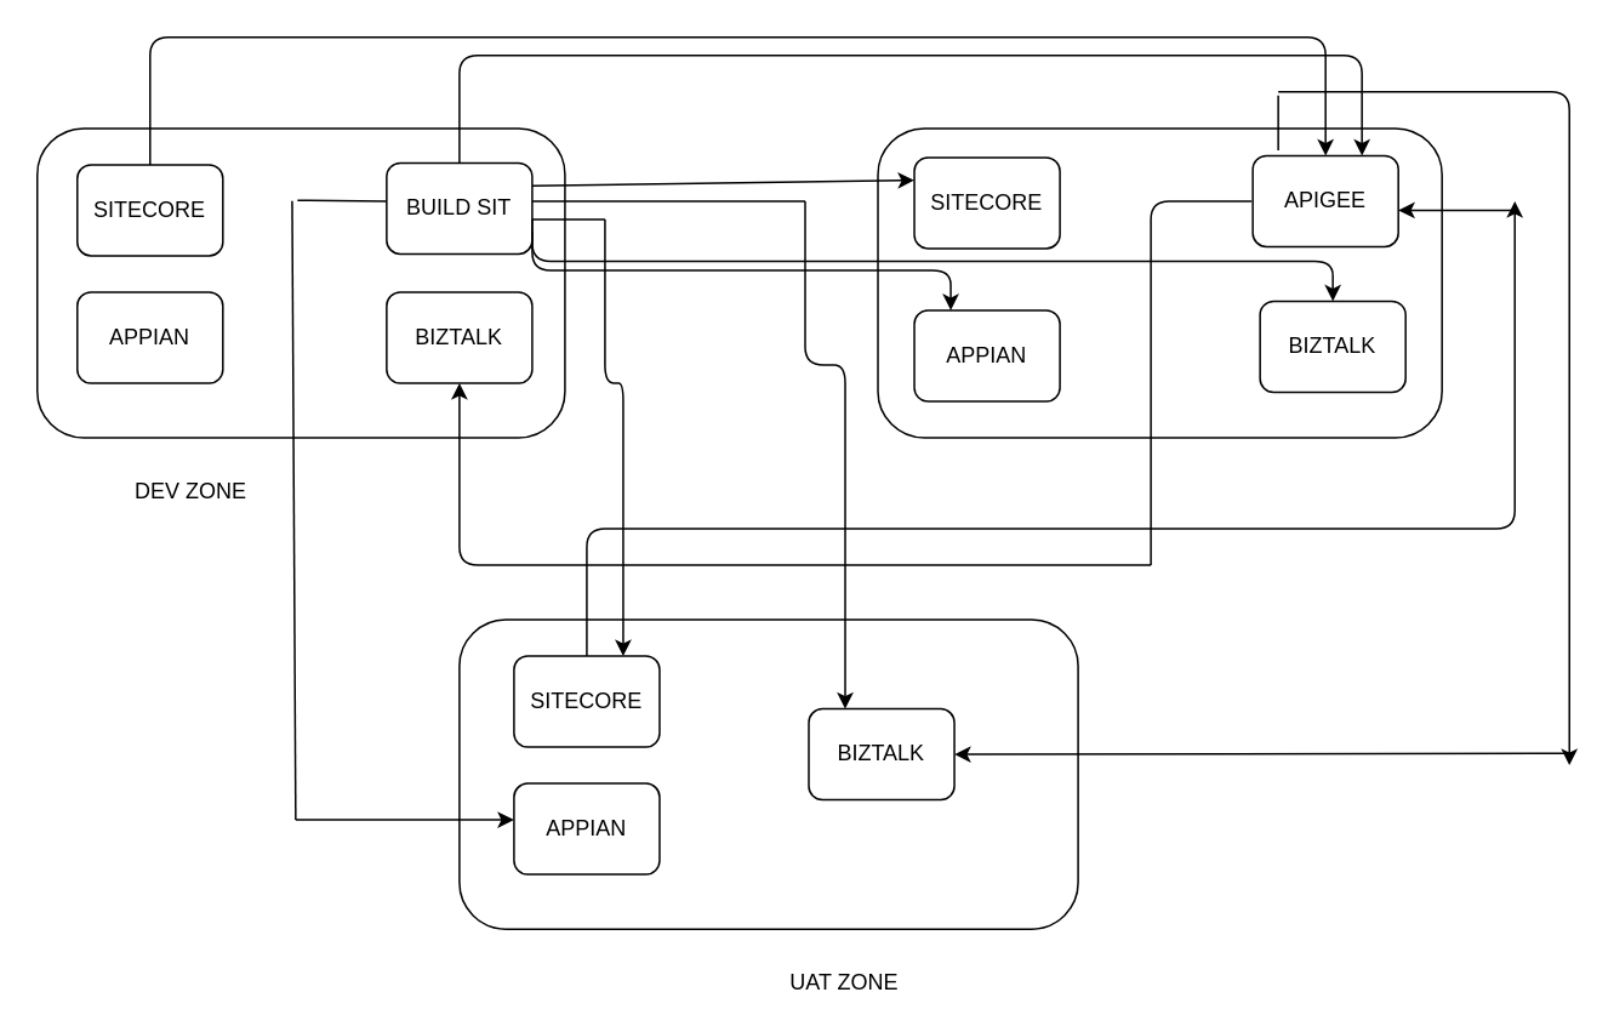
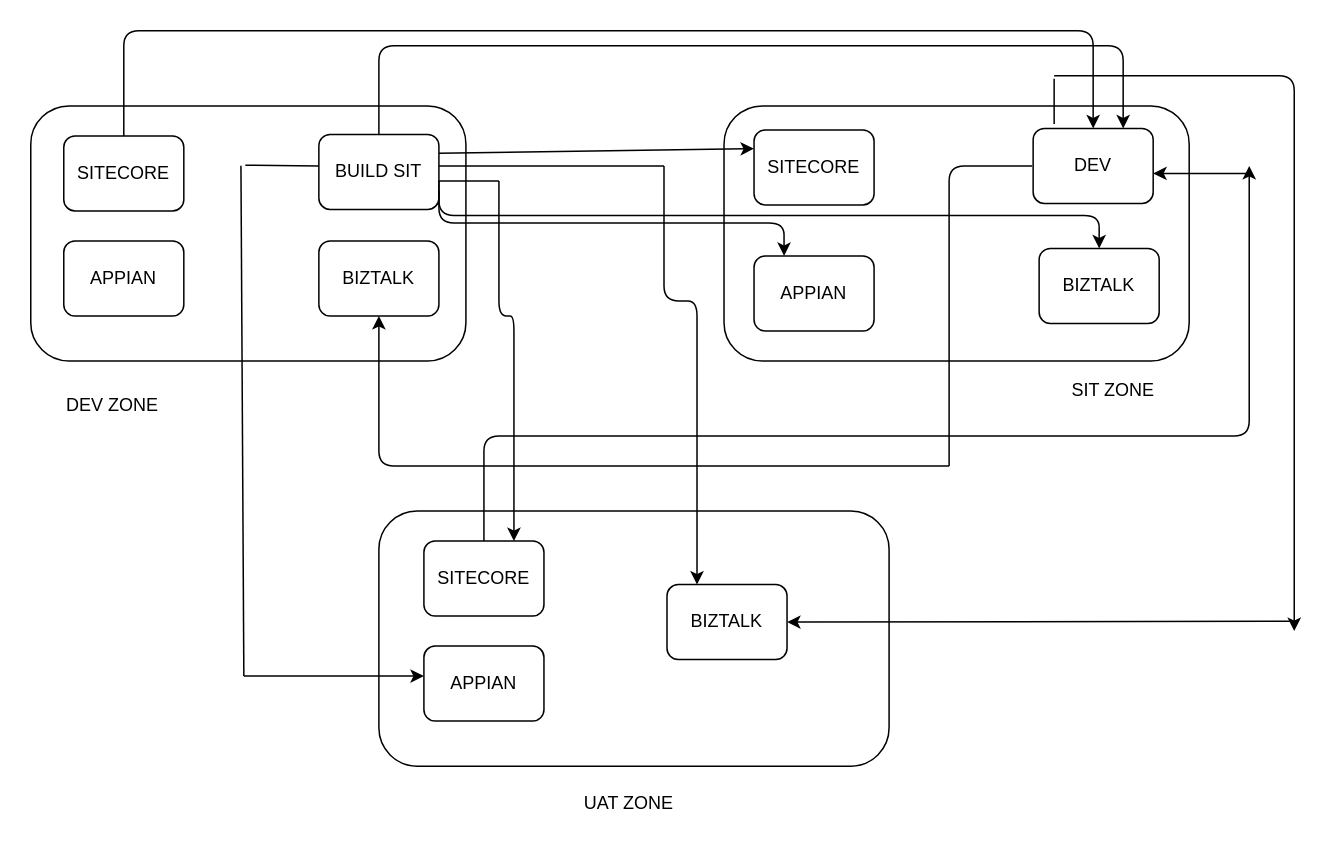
  <mxCell id="0" />
  <mxCell id="1" parent="0" />
  <mxCell id="2" value="" style="rounded=1;whiteSpace=wrap;html=1;" parent="1" vertex="1"><mxGeometry x="20" y="70" width="290" height="170" as="geometry" /></mxCell>
  <mxCell id="3" value="" style="rounded=1;whiteSpace=wrap;html=1;" parent="1" vertex="1"><mxGeometry x="252" y="340" width="340" height="170" as="geometry" /></mxCell>
  <mxCell id="4" value="" style="rounded=1;whiteSpace=wrap;html=1;" parent="1" vertex="1"><mxGeometry x="482" y="70" width="310" height="170" as="geometry" /></mxCell>
  <mxCell id="5" value="SITECORE" style="rounded=1;whiteSpace=wrap;html=1;" parent="1" vertex="1"><mxGeometry x="42" y="90" width="80" height="50" as="geometry" /></mxCell>
  <mxCell id="6" value="APPIAN" style="rounded=1;whiteSpace=wrap;html=1;" parent="1" vertex="1"><mxGeometry x="42" y="160" width="80" height="50" as="geometry" /></mxCell>
  <mxCell id="7" value="BIZTALK" style="rounded=1;whiteSpace=wrap;html=1;" parent="1" vertex="1"><mxGeometry x="212" y="160" width="80" height="50" as="geometry" /></mxCell>
  <mxCell id="8" value="SITECORE" style="rounded=1;whiteSpace=wrap;html=1;" parent="1" vertex="1"><mxGeometry x="502" y="86" width="80" height="50" as="geometry" /></mxCell>
  <mxCell id="9" value="APPIAN" style="rounded=1;whiteSpace=wrap;html=1;" parent="1" vertex="1"><mxGeometry x="502" y="170" width="80" height="50" as="geometry" /></mxCell>
  <mxCell id="10" value="BIZTALK" style="rounded=1;whiteSpace=wrap;html=1;" parent="1" vertex="1"><mxGeometry x="692" y="165" width="80" height="50" as="geometry" /></mxCell>
- <mxCell id="11" value="APIGEE" style="rounded=1;whiteSpace=wrap;html=1;" parent="1" vertex="1"><mxGeometry x="688" y="85" width="80" height="50" as="geometry" /></mxCell>
+ <mxCell id="11" value="DEV" style="rounded=1;whiteSpace=wrap;html=1;" parent="1" vertex="1"><mxGeometry x="688" y="85" width="80" height="50" as="geometry" /></mxCell>
  <mxCell id="12" value="SITECORE" style="rounded=1;whiteSpace=wrap;html=1;" parent="1" vertex="1"><mxGeometry x="282" y="360" width="80" height="50" as="geometry" /></mxCell>
  <mxCell id="13" value="APPIAN" style="rounded=1;whiteSpace=wrap;html=1;" parent="1" vertex="1"><mxGeometry x="282" y="430" width="80" height="50" as="geometry" /></mxCell>
  <mxCell id="14" value="BIZTALK" style="rounded=1;whiteSpace=wrap;html=1;" parent="1" vertex="1"><mxGeometry x="444" y="389" width="80" height="50" as="geometry" /></mxCell>
  <mxCell id="15" value="BUILD SIT" style="rounded=1;whiteSpace=wrap;html=1;" parent="1" vertex="1"><mxGeometry x="212" y="89" width="80" height="50" as="geometry" /></mxCell>
- <mxCell id="16" value="DEV ZONE" style="text;html=1;resizable=0;points=[];autosize=1;align=left;verticalAlign=top;spacingTop=-4;" parent="1" vertex="1"><mxGeometry x="72" y="260" width="80" height="20" as="geometry" /></mxCell>
- <mxCell id="18" value="UAT ZONE" style="text;html=1;resizable=0;points=[];autosize=1;align=left;verticalAlign=top;spacingTop=-4;" parent="1" vertex="1"><mxGeometry x="432" y="530" width="80" height="20" as="geometry" /></mxCell>
+ <mxCell id="16" value="DEV ZONE" style="text;html=1;resizable=0;points=[];autosize=1;align=left;verticalAlign=top;spacingTop=-4;" parent="1" vertex="1"><mxGeometry x="42" y="260" width="80" height="20" as="geometry" /></mxCell>
+ <mxCell id="17" value="SIT ZONE" style="text;html=1;resizable=0;points=[];autosize=1;align=left;verticalAlign=top;spacingTop=-4;" parent="1" vertex="1"><mxGeometry x="712" y="250" width="70" height="20" as="geometry" /></mxCell>
+ <mxCell id="18" value="UAT ZONE" style="text;html=1;resizable=0;points=[];autosize=1;align=left;verticalAlign=top;spacingTop=-4;" parent="1" vertex="1"><mxGeometry x="387" y="525" width="80" height="20" as="geometry" /></mxCell>
  <mxCell id="19" value="" style="edgeStyle=elbowEdgeStyle;elbow=vertical;endArrow=classic;html=1;exitX=0.5;exitY=0;exitDx=0;exitDy=0;" parent="1" source="5" target="11" edge="1"><mxGeometry width="50" height="50" relative="1" as="geometry"><mxPoint x="77" y="60" as="sourcePoint" /><mxPoint x="412" y="180" as="targetPoint" /><Array as="points"><mxPoint x="342" y="20" /></Array></mxGeometry></mxCell>
  <mxCell id="20" value="" style="edgeStyle=segmentEdgeStyle;endArrow=classic;html=1;entryX=0.5;entryY=1;entryDx=0;entryDy=0;" parent="1" target="7" edge="1"><mxGeometry width="50" height="50" relative="1" as="geometry"><mxPoint x="632" y="310" as="sourcePoint" /><mxPoint x="262" y="270" as="targetPoint" /></mxGeometry></mxCell>
  <mxCell id="21" value="" style="endArrow=none;html=1;" parent="1" edge="1"><mxGeometry width="50" height="50" relative="1" as="geometry"><mxPoint x="632" y="310" as="sourcePoint" /><mxPoint x="642" y="110" as="targetPoint" /><Array as="points"><mxPoint x="632" y="110" /><mxPoint x="692" y="110" /></Array></mxGeometry></mxCell>
  <mxCell id="22" value="" style="edgeStyle=elbowEdgeStyle;elbow=vertical;endArrow=classic;html=1;exitX=0.5;exitY=0;exitDx=0;exitDy=0;" parent="1" source="12" edge="1"><mxGeometry width="50" height="50" relative="1" as="geometry"><mxPoint x="302" y="360" as="sourcePoint" /><mxPoint x="832" y="110" as="targetPoint" /><Array as="points"><mxPoint x="562" y="290" /></Array></mxGeometry></mxCell>
  <mxCell id="23" value="" style="endArrow=classic;html=1;" parent="1" edge="1"><mxGeometry width="50" height="50" relative="1" as="geometry"><mxPoint x="831" y="115" as="sourcePoint" /><mxPoint x="768" y="115" as="targetPoint" /></mxGeometry></mxCell>
  <mxCell id="24" value="" style="endArrow=classic;html=1;entryX=0;entryY=0.25;entryDx=0;entryDy=0;exitX=1;exitY=0.25;exitDx=0;exitDy=0;" parent="1" source="15" target="8" edge="1"><mxGeometry width="50" height="50" relative="1" as="geometry"><mxPoint x="332" y="140" as="sourcePoint" /><mxPoint x="382" y="90" as="targetPoint" /></mxGeometry></mxCell>
  <mxCell id="25" value="" style="edgeStyle=elbowEdgeStyle;elbow=vertical;endArrow=classic;html=1;exitX=1;exitY=0.75;exitDx=0;exitDy=0;entryX=0.25;entryY=0;entryDx=0;entryDy=0;" parent="1" source="15" target="9" edge="1"><mxGeometry width="50" height="50" relative="1" as="geometry"><mxPoint x="337" y="185" as="sourcePoint" /><mxPoint x="387" y="135" as="targetPoint" /></mxGeometry></mxCell>
  <mxCell id="26" value="" style="edgeStyle=elbowEdgeStyle;elbow=vertical;endArrow=classic;html=1;exitX=0.5;exitY=0;exitDx=0;exitDy=0;entryX=0.75;entryY=0;entryDx=0;entryDy=0;" parent="1" source="15" target="11" edge="1"><mxGeometry width="50" height="50" relative="1" as="geometry"><mxPoint x="92" y="100" as="sourcePoint" /><mxPoint x="739" y="100" as="targetPoint" /><Array as="points"><mxPoint x="352" y="30" /></Array></mxGeometry></mxCell>
  <mxCell id="27" value="" style="edgeStyle=elbowEdgeStyle;elbow=vertical;endArrow=classic;html=1;" parent="1" target="10" edge="1"><mxGeometry width="50" height="50" relative="1" as="geometry"><mxPoint x="292" y="120" as="sourcePoint" /><mxPoint x="532" y="170" as="targetPoint" /></mxGeometry></mxCell>
  <mxCell id="28" value="" style="edgeStyle=elbowEdgeStyle;elbow=vertical;endArrow=classic;html=1;entryX=0.75;entryY=0;entryDx=0;entryDy=0;" parent="1" target="12" edge="1"><mxGeometry width="50" height="50" relative="1" as="geometry"><mxPoint x="332" y="120" as="sourcePoint" /><mxPoint x="512" y="181.5" as="targetPoint" /><Array as="points"><mxPoint x="362" y="210" /></Array></mxGeometry></mxCell>
  <mxCell id="29" value="" style="endArrow=none;html=1;" parent="1" edge="1"><mxGeometry width="50" height="50" relative="1" as="geometry"><mxPoint x="292" y="120" as="sourcePoint" /><mxPoint x="332" y="120" as="targetPoint" /></mxGeometry></mxCell>
  <mxCell id="30" value="" style="endArrow=none;html=1;" parent="1" edge="1"><mxGeometry width="50" height="50" relative="1" as="geometry"><mxPoint x="292" y="110" as="sourcePoint" /><mxPoint x="442" y="110" as="targetPoint" /></mxGeometry></mxCell>
  <mxCell id="31" value="" style="edgeStyle=elbowEdgeStyle;elbow=vertical;endArrow=classic;html=1;entryX=0.25;entryY=0;entryDx=0;entryDy=0;" parent="1" target="14" edge="1"><mxGeometry width="50" height="50" relative="1" as="geometry"><mxPoint x="442" y="110" as="sourcePoint" /><mxPoint x="452" y="350" as="targetPoint" /><Array as="points"><mxPoint x="472" y="200" /></Array></mxGeometry></mxCell>
  <mxCell id="32" value="" style="endArrow=classic;html=1;" parent="1" edge="1"><mxGeometry width="50" height="50" relative="1" as="geometry"><mxPoint x="162" y="450" as="sourcePoint" /><mxPoint x="282" y="450" as="targetPoint" /></mxGeometry></mxCell>
  <mxCell id="33" value="" style="endArrow=none;html=1;entryX=0.483;entryY=0.235;entryDx=0;entryDy=0;entryPerimeter=0;" parent="1" target="2" edge="1"><mxGeometry width="50" height="50" relative="1" as="geometry"><mxPoint x="162" y="450" as="sourcePoint" /><mxPoint x="162" y="260" as="targetPoint" /></mxGeometry></mxCell>
  <mxCell id="34" value="" style="endArrow=none;html=1;" parent="1" edge="1"><mxGeometry width="50" height="50" relative="1" as="geometry"><mxPoint x="163" y="109.5" as="sourcePoint" /><mxPoint x="212" y="110" as="targetPoint" /></mxGeometry></mxCell>
  <mxCell id="35" value="" style="edgeStyle=segmentEdgeStyle;endArrow=classic;html=1;" parent="1" edge="1"><mxGeometry width="50" height="50" relative="1" as="geometry"><mxPoint x="702" y="50" as="sourcePoint" /><mxPoint x="862" y="420" as="targetPoint" /></mxGeometry></mxCell>
  <mxCell id="36" value="" style="endArrow=classic;html=1;entryX=1;entryY=0.5;entryDx=0;entryDy=0;" parent="1" target="14" edge="1"><mxGeometry width="50" height="50" relative="1" as="geometry"><mxPoint x="865" y="413.5" as="sourcePoint" /><mxPoint x="802" y="413.5" as="targetPoint" /></mxGeometry></mxCell>
  <mxCell id="37" value="" style="endArrow=none;html=1;" parent="1" edge="1"><mxGeometry width="50" height="50" relative="1" as="geometry"><mxPoint x="702" y="82" as="sourcePoint" /><mxPoint x="702" y="52" as="targetPoint" /></mxGeometry></mxCell>
